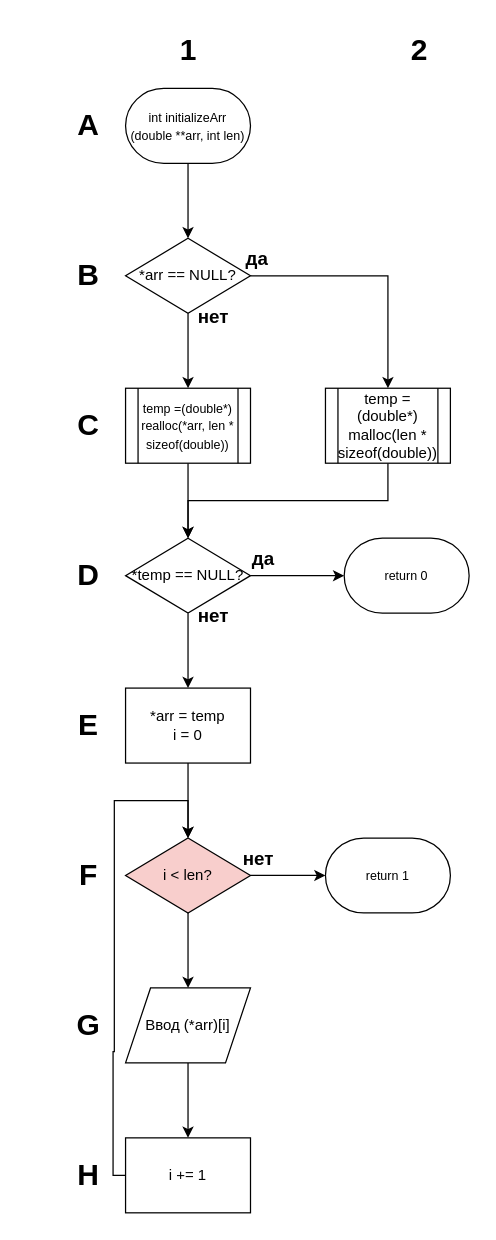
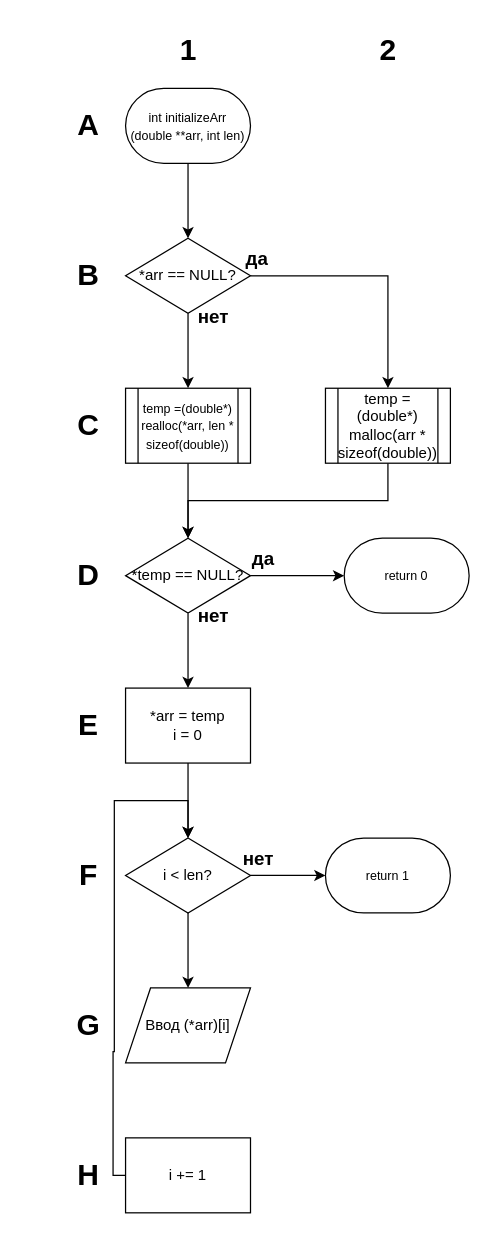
  <mxCell id="0" />
  <mxCell id="1" parent="0" />
  <mxCell id="2" value="" style="edgeStyle=orthogonalEdgeStyle;rounded=0;orthogonalLoop=1;jettySize=auto;html=1;" edge="1" parent="1" source="3" target="5"><mxGeometry relative="1" as="geometry" /></mxCell>
  <mxCell id="3" value="&lt;font style=&quot;font-size: 10px;&quot;&gt;int initializeArr (double **arr, int len)&lt;/font&gt;" style="strokeWidth=1;html=1;shape=mxgraph.flowchart.terminator;whiteSpace=wrap;" vertex="1" parent="1"><mxGeometry x="100" y="70" width="100" height="60" as="geometry" /></mxCell>
  <mxCell id="4" value="" style="edgeStyle=orthogonalEdgeStyle;rounded=0;orthogonalLoop=1;jettySize=auto;html=1;" edge="1" parent="1" source="5"><mxGeometry relative="1" as="geometry"><mxPoint x="150" y="310" as="targetPoint" /></mxGeometry></mxCell>
  <mxCell id="5" value="*arr == NULL?" style="rhombus;whiteSpace=wrap;html=1;" vertex="1" parent="1"><mxGeometry x="100" y="190" width="100" height="60" as="geometry" /></mxCell>
  <mxCell id="6" style="edgeStyle=orthogonalEdgeStyle;rounded=0;orthogonalLoop=1;jettySize=auto;html=1;entryX=0.5;entryY=0;entryDx=0;entryDy=0;" edge="1" parent="1" source="5" target="20"><mxGeometry relative="1" as="geometry" /></mxCell>
  <mxCell id="7" value="&lt;font style=&quot;font-size: 15px;&quot;&gt;да&lt;/font&gt;" style="text;strokeColor=none;fillColor=none;html=1;fontSize=24;fontStyle=1;verticalAlign=middle;align=center;" vertex="1" parent="1"><mxGeometry x="155" y="184" width="100" height="40" as="geometry" /></mxCell>
  <mxCell id="8" value="&lt;font style=&quot;font-size: 15px;&quot;&gt;нет&lt;/font&gt;" style="text;strokeColor=none;fillColor=none;html=1;fontSize=24;fontStyle=1;verticalAlign=middle;align=center;" vertex="1" parent="1"><mxGeometry x="120" y="230" width="100" height="40" as="geometry" /></mxCell>
  <mxCell id="9" value="1" style="text;strokeColor=none;fillColor=none;html=1;fontSize=24;fontStyle=1;verticalAlign=middle;align=center;" vertex="1" parent="1"><mxGeometry x="100" width="100" height="40" as="geometry" y="20" /></mxCell>
- <mxCell id="10" value="2" style="text;strokeColor=none;fillColor=none;html=1;fontSize=24;fontStyle=1;verticalAlign=middle;align=center;" vertex="1" parent="1"><mxGeometry x="285" y="20" width="100" height="40" as="geometry" /></mxCell>
+ <mxCell id="10" value="2" style="text;strokeColor=none;fillColor=none;html=1;fontSize=24;fontStyle=1;verticalAlign=middle;align=center;" vertex="1" parent="1"><mxGeometry x="260" width="100" height="40" as="geometry" y="20" /></mxCell>
  <mxCell id="11" value="D" style="text;strokeColor=none;fillColor=none;html=1;fontSize=24;fontStyle=1;verticalAlign=middle;align=center;" vertex="1" parent="1"><mxGeometry x="20" y="440" width="100" height="40" as="geometry" /></mxCell>
  <mxCell id="12" value="C" style="text;strokeColor=none;fillColor=none;html=1;fontSize=24;fontStyle=1;verticalAlign=middle;align=center;" vertex="1" parent="1"><mxGeometry x="20" y="320" width="100" height="40" as="geometry" /></mxCell>
  <mxCell id="13" value="B" style="text;strokeColor=none;fillColor=none;html=1;fontSize=24;fontStyle=1;verticalAlign=middle;align=center;" vertex="1" parent="1"><mxGeometry x="20" y="200" width="100" height="40" as="geometry" /></mxCell>
  <mxCell id="14" value="A" style="text;strokeColor=none;fillColor=none;html=1;fontSize=24;fontStyle=1;verticalAlign=middle;align=center;" vertex="1" parent="1"><mxGeometry x="20" y="80" width="100" height="40" as="geometry" /></mxCell>
  <mxCell id="15" value="E" style="text;strokeColor=none;fillColor=none;html=1;fontSize=24;fontStyle=1;verticalAlign=middle;align=center;" vertex="1" parent="1"><mxGeometry x="20" y="560" width="100" height="40" as="geometry" /></mxCell>
  <mxCell id="16" value="F" style="text;strokeColor=none;fillColor=none;html=1;fontSize=24;fontStyle=1;verticalAlign=middle;align=center;" vertex="1" parent="1"><mxGeometry x="20" y="680" width="100" height="40" as="geometry" /></mxCell>
  <mxCell id="17" value="" style="edgeStyle=orthogonalEdgeStyle;rounded=0;orthogonalLoop=1;jettySize=auto;html=1;" edge="1" parent="1" source="18" target="22"><mxGeometry relative="1" as="geometry" /></mxCell>
  <mxCell id="18" value="&lt;font style=&quot;font-size: 10px;&quot;&gt;temp =(double*) realloc(*arr, len * sizeof(double))&lt;/font&gt;" style="shape=process;whiteSpace=wrap;html=1;backgroundOutline=1;" vertex="1" parent="1"><mxGeometry x="100" y="310" width="100" height="60" as="geometry" /></mxCell>
  <mxCell id="19" style="edgeStyle=orthogonalEdgeStyle;rounded=0;orthogonalLoop=1;jettySize=auto;html=1;entryX=0.5;entryY=0;entryDx=0;entryDy=0;" edge="1" parent="1" source="20" target="22"><mxGeometry relative="1" as="geometry"><mxPoint x="310" y="400" as="targetPoint" /><Array as="points"><mxPoint x="310" y="400" /><mxPoint x="150" y="400" /></Array></mxGeometry></mxCell>
- <mxCell id="20" value="&lt;font style=&quot;font-size: 12px;&quot;&gt;temp = (double*) malloc(len * sizeof(double))&lt;/font&gt;" style="shape=process;whiteSpace=wrap;html=1;backgroundOutline=1;" vertex="1" parent="1"><mxGeometry x="260" y="310" width="100" height="60" as="geometry" /></mxCell>
+ <mxCell id="20" value="&lt;font style=&quot;font-size: 12px;&quot;&gt;temp = (double*) malloc(arr * sizeof(double))&lt;/font&gt;" style="shape=process;whiteSpace=wrap;html=1;backgroundOutline=1;" vertex="1" parent="1"><mxGeometry x="260" y="310" width="100" height="60" as="geometry" /></mxCell>
  <mxCell id="21" value="" style="edgeStyle=orthogonalEdgeStyle;rounded=0;orthogonalLoop=1;jettySize=auto;html=1;" edge="1" parent="1" source="22" target="27"><mxGeometry relative="1" as="geometry" /></mxCell>
  <mxCell id="22" value="*temp == NULL?" style="rhombus;whiteSpace=wrap;html=1;" vertex="1" parent="1"><mxGeometry x="100" y="430" width="100" height="60" as="geometry" /></mxCell>
  <mxCell id="23" value="&lt;font style=&quot;font-size: 15px;&quot;&gt;да&lt;/font&gt;" style="text;strokeColor=none;fillColor=none;html=1;fontSize=24;fontStyle=1;verticalAlign=middle;align=center;" vertex="1" parent="1"><mxGeometry x="160" y="424" width="100" height="40" as="geometry" /></mxCell>
  <mxCell id="24" value="&lt;font style=&quot;font-size: 10px;&quot;&gt;return 0&lt;/font&gt;" style="strokeWidth=1;html=1;shape=mxgraph.flowchart.terminator;whiteSpace=wrap;" vertex="1" parent="1"><mxGeometry x="275" y="430" width="100" height="60" as="geometry" /></mxCell>
  <mxCell id="25" style="edgeStyle=orthogonalEdgeStyle;rounded=0;orthogonalLoop=1;jettySize=auto;html=1;entryX=0;entryY=0.5;entryDx=0;entryDy=0;entryPerimeter=0;" edge="1" parent="1" source="22" target="24"><mxGeometry relative="1" as="geometry" /></mxCell>
  <mxCell id="26" value="" style="edgeStyle=orthogonalEdgeStyle;rounded=0;orthogonalLoop=1;jettySize=auto;html=1;" edge="1" parent="1" source="27" target="31"><mxGeometry relative="1" as="geometry" /></mxCell>
  <mxCell id="27" value="*arr = temp&lt;br&gt;i = 0" style="rounded=0;whiteSpace=wrap;html=1;" vertex="1" parent="1"><mxGeometry x="100" y="550" width="100" height="60" as="geometry" /></mxCell>
  <mxCell id="28" value="&lt;font style=&quot;font-size: 15px;&quot;&gt;нет&lt;/font&gt;" style="text;strokeColor=none;fillColor=none;html=1;fontSize=24;fontStyle=1;verticalAlign=middle;align=center;" vertex="1" parent="1"><mxGeometry x="120" y="470" width="100" height="40" as="geometry" /></mxCell>
  <mxCell id="29" value="" style="edgeStyle=orthogonalEdgeStyle;rounded=0;orthogonalLoop=1;jettySize=auto;html=1;" edge="1" parent="1" source="31" target="32"><mxGeometry relative="1" as="geometry" /></mxCell>
  <mxCell id="30" value="" style="edgeStyle=orthogonalEdgeStyle;rounded=0;orthogonalLoop=1;jettySize=auto;html=1;" edge="1" parent="1" source="31" target="35"><mxGeometry relative="1" as="geometry" /></mxCell>
- <mxCell id="31" value="i &amp;lt; len?" style="rhombus;whiteSpace=wrap;html=1;fillColor=#f8cecc;" vertex="1" parent="1"><mxGeometry x="100" y="670" width="100" height="60" as="geometry" /></mxCell>
+ <mxCell id="31" value="i &amp;lt; len?" style="rhombus;whiteSpace=wrap;html=1;" vertex="1" parent="1"><mxGeometry x="100" y="670" width="100" height="60" as="geometry" /></mxCell>
  <mxCell id="32" value="&lt;font style=&quot;font-size: 10px;&quot;&gt;return 1&lt;/font&gt;" style="strokeWidth=1;html=1;shape=mxgraph.flowchart.terminator;whiteSpace=wrap;" vertex="1" parent="1"><mxGeometry x="260" y="670" width="100" height="60" as="geometry" /></mxCell>
  <mxCell id="33" value="&lt;font style=&quot;font-size: 15px;&quot;&gt;нет&lt;/font&gt;" style="text;strokeColor=none;fillColor=none;html=1;fontSize=24;fontStyle=1;verticalAlign=middle;align=center;" vertex="1" parent="1"><mxGeometry x="156" y="664" width="100" height="40" as="geometry" /></mxCell>
- <mxCell id="34" value="" style="edgeStyle=orthogonalEdgeStyle;rounded=0;orthogonalLoop=1;jettySize=auto;html=1;" edge="1" parent="1" source="35" target="37"><mxGeometry relative="1" as="geometry" /></mxCell>
  <mxCell id="35" value="Ввод (*arr)[i]" style="shape=parallelogram;perimeter=parallelogramPerimeter;whiteSpace=wrap;html=1;fixedSize=1;" vertex="1" parent="1"><mxGeometry x="100" y="790" width="100" height="60" as="geometry" /></mxCell>
  <mxCell id="36" style="edgeStyle=orthogonalEdgeStyle;rounded=0;orthogonalLoop=1;jettySize=auto;html=1;entryX=0.5;entryY=0;entryDx=0;entryDy=0;" edge="1" parent="1" source="37" target="31"><mxGeometry relative="1" as="geometry"><mxPoint x="90" y="770" as="targetPoint" /><Array as="points"><mxPoint x="90" y="940" /><mxPoint x="90" y="841" /><mxPoint x="91" y="841" /><mxPoint x="91" y="640" /><mxPoint x="150" y="640" /></Array></mxGeometry></mxCell>
  <mxCell id="37" value="i += 1" style="rounded=0;whiteSpace=wrap;html=1;" vertex="1" parent="1"><mxGeometry x="100" y="910" width="100" height="60" as="geometry" /></mxCell>
  <mxCell id="38" value="G" style="text;strokeColor=none;fillColor=none;html=1;fontSize=24;fontStyle=1;verticalAlign=middle;align=center;" vertex="1" parent="1"><mxGeometry x="20" y="800" width="100" height="40" as="geometry" /></mxCell>
  <mxCell id="39" value="H" style="text;strokeColor=none;fillColor=none;html=1;fontSize=24;fontStyle=1;verticalAlign=middle;align=center;" vertex="1" parent="1"><mxGeometry x="20" y="920" width="100" height="40" as="geometry" /></mxCell>
